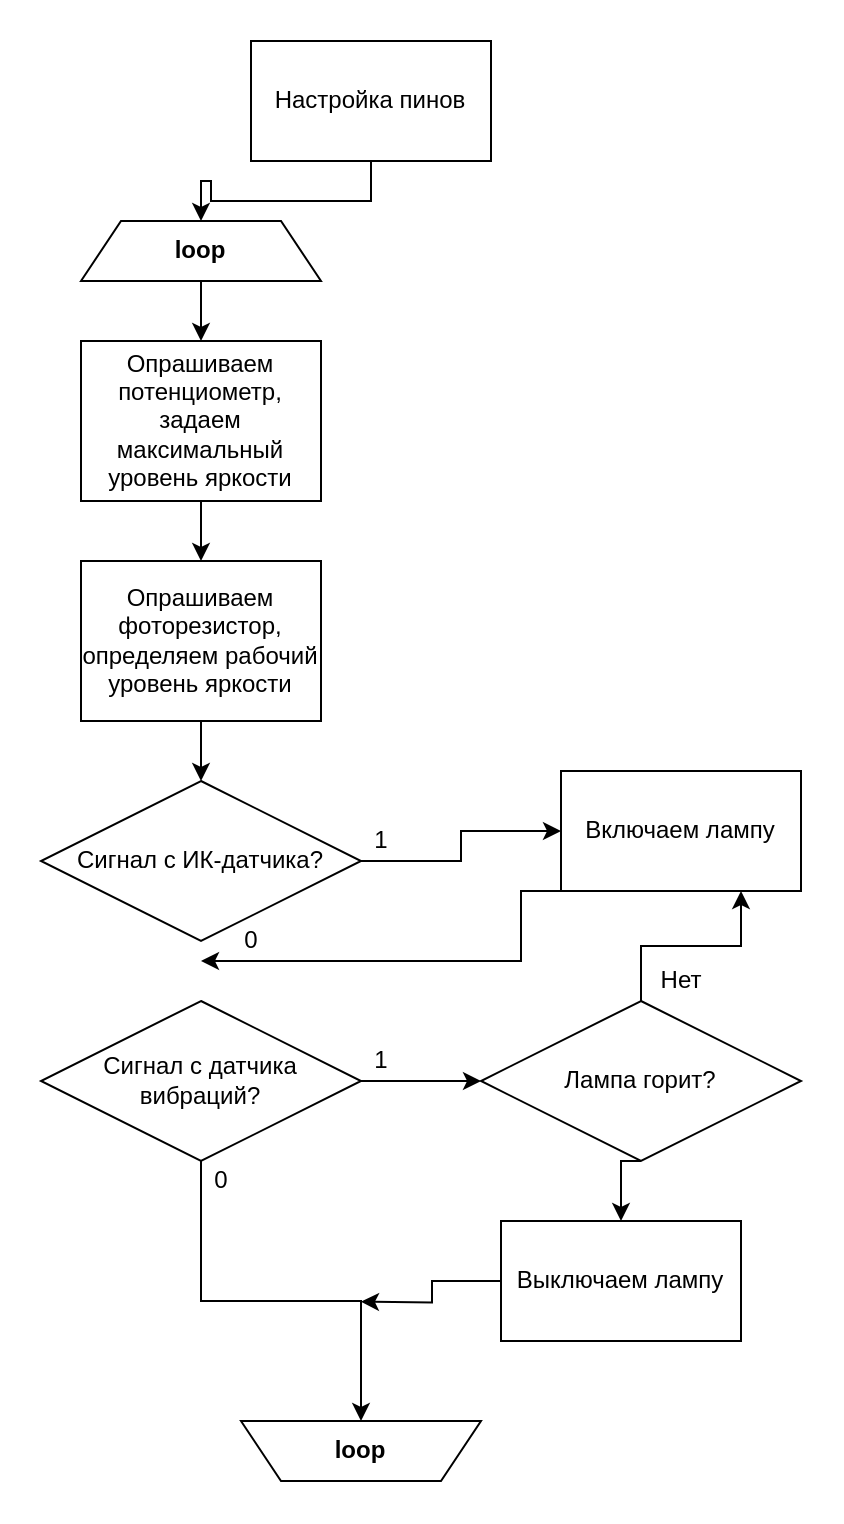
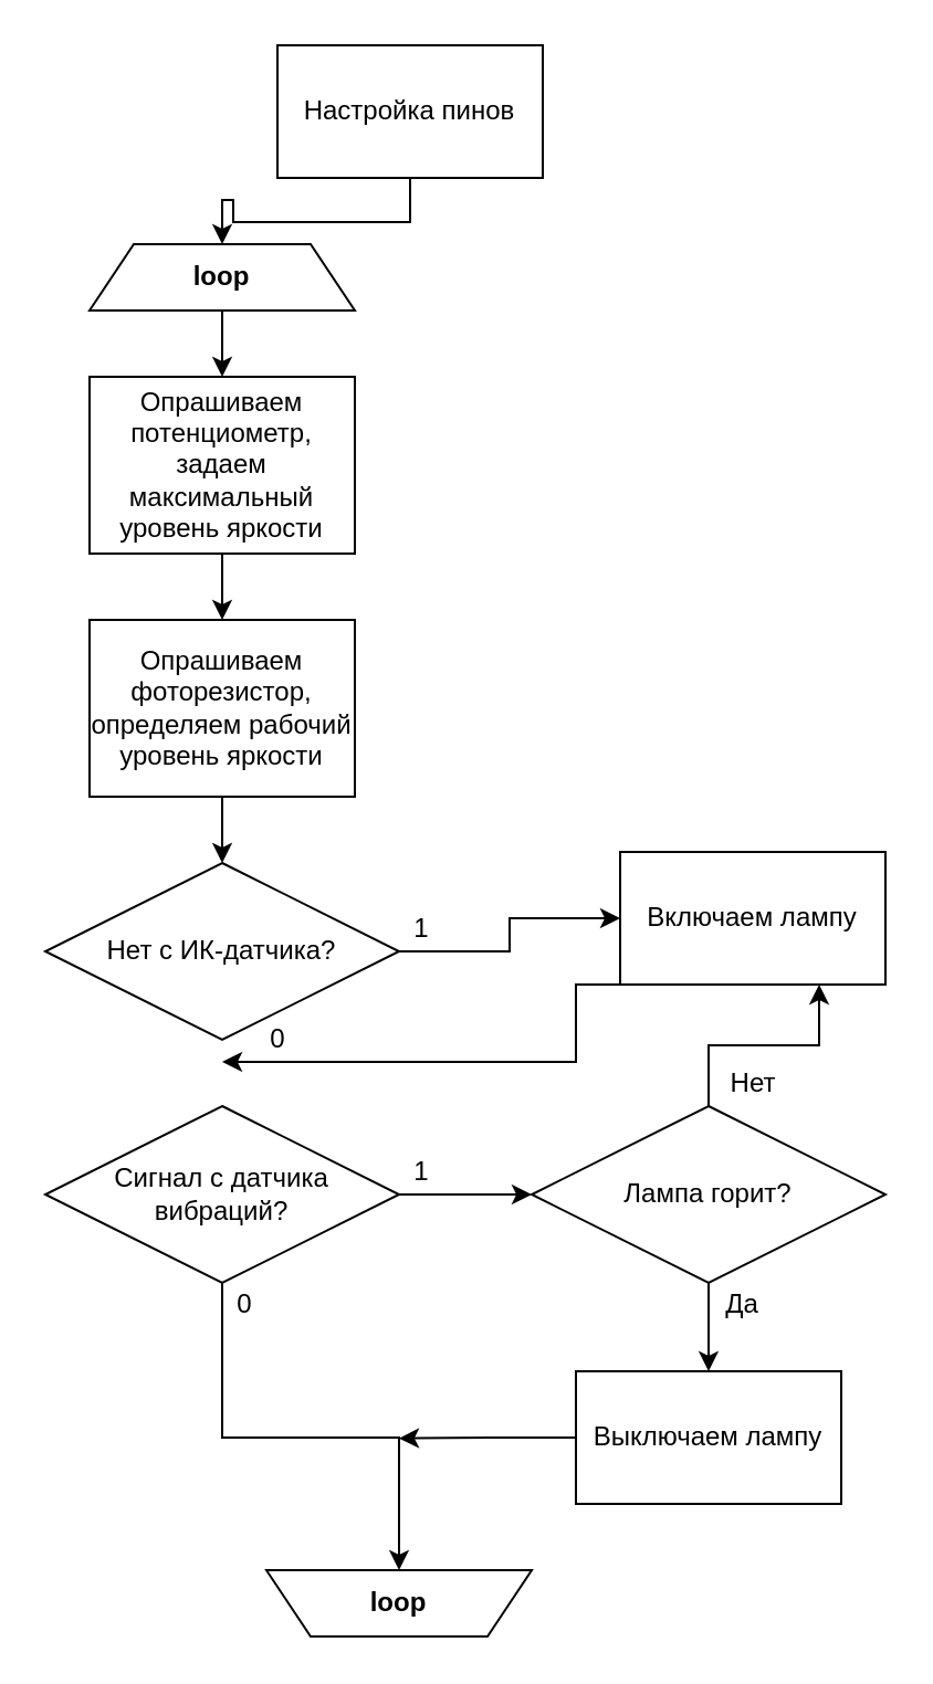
  <mxCell id="0" />
  <mxCell id="1" parent="0" />
  <mxCell id="2" style="edgeStyle=orthogonalEdgeStyle;rounded=0;orthogonalLoop=1;jettySize=auto;html=1;exitX=0.5;exitY=1;exitDx=0;exitDy=0;entryX=0.5;entryY=0;entryDx=0;entryDy=0;" edge="1" parent="1" source="3" target="5"><mxGeometry relative="1" as="geometry" /></mxCell>
  <mxCell id="3" value="Настройка пинов" style="rounded=0;whiteSpace=wrap;html=1;" vertex="1" parent="1"><mxGeometry x="125" y="20" width="120" height="60" as="geometry" /></mxCell>
  <mxCell id="4" style="edgeStyle=orthogonalEdgeStyle;rounded=0;orthogonalLoop=1;jettySize=auto;html=1;exitX=0.5;exitY=1;exitDx=0;exitDy=0;entryX=0.5;entryY=0;entryDx=0;entryDy=0;" edge="1" parent="1" source="5" target="9"><mxGeometry relative="1" as="geometry" /></mxCell>
  <mxCell id="5" value="&lt;b&gt;loop&lt;/b&gt;" style="shape=trapezoid;perimeter=trapezoidPerimeter;whiteSpace=wrap;html=1;fixedSize=1;" vertex="1" parent="1"><mxGeometry x="40" y="110" width="120" height="30" as="geometry" /></mxCell>
  <mxCell id="6" style="edgeStyle=orthogonalEdgeStyle;rounded=0;orthogonalLoop=1;jettySize=auto;html=1;exitX=1;exitY=0.5;exitDx=0;exitDy=0;" edge="1" parent="1" source="7" target="16"><mxGeometry relative="1" as="geometry" /></mxCell>
- <mxCell id="7" value="Сигнал с ИК-датчика?" style="rhombus;whiteSpace=wrap;html=1;" vertex="1" parent="1"><mxGeometry x="20" y="390" width="160" height="80" as="geometry" /></mxCell>
+ <mxCell id="7" value="Нет с ИК-датчика?" style="rhombus;whiteSpace=wrap;html=1;" vertex="1" parent="1"><mxGeometry x="20" y="390" width="160" height="80" as="geometry" /></mxCell>
  <mxCell id="8" style="edgeStyle=orthogonalEdgeStyle;rounded=0;orthogonalLoop=1;jettySize=auto;html=1;exitX=0.5;exitY=1;exitDx=0;exitDy=0;entryX=0.5;entryY=0;entryDx=0;entryDy=0;" edge="1" parent="1" source="9" target="11"><mxGeometry relative="1" as="geometry" /></mxCell>
  <mxCell id="9" value="Опрашиваем потенциометр, задаем максимальный уровень яркости" style="rounded=0;whiteSpace=wrap;html=1;" vertex="1" parent="1"><mxGeometry x="40" y="170" width="120" height="80" as="geometry" /></mxCell>
  <mxCell id="10" style="edgeStyle=orthogonalEdgeStyle;rounded=0;orthogonalLoop=1;jettySize=auto;html=1;exitX=0.5;exitY=1;exitDx=0;exitDy=0;entryX=0.5;entryY=0;entryDx=0;entryDy=0;" edge="1" parent="1" source="11" target="7"><mxGeometry relative="1" as="geometry" /></mxCell>
  <mxCell id="11" value="Опрашиваем фоторезистор, определяем рабочий уровень яркости" style="rounded=0;whiteSpace=wrap;html=1;" vertex="1" parent="1"><mxGeometry x="40" y="280" width="120" height="80" as="geometry" /></mxCell>
  <mxCell id="12" style="edgeStyle=orthogonalEdgeStyle;rounded=0;orthogonalLoop=1;jettySize=auto;html=1;exitX=1;exitY=0.5;exitDx=0;exitDy=0;entryX=0;entryY=0.5;entryDx=0;entryDy=0;" edge="1" parent="1" source="14" target="25"><mxGeometry relative="1" as="geometry" /></mxCell>
  <mxCell id="13" style="edgeStyle=orthogonalEdgeStyle;rounded=0;orthogonalLoop=1;jettySize=auto;html=1;exitX=0.5;exitY=1;exitDx=0;exitDy=0;entryX=0.5;entryY=0;entryDx=0;entryDy=0;" edge="1" parent="1" source="14" target="22"><mxGeometry relative="1" as="geometry"><Array as="points"><mxPoint x="100" y="650" /><mxPoint x="180" y="650" /></Array></mxGeometry></mxCell>
  <mxCell id="14" value="&lt;div&gt;Сигнал с датчика&lt;/div&gt;&lt;div&gt;вибраций?&lt;/div&gt;" style="rhombus;whiteSpace=wrap;html=1;" vertex="1" parent="1"><mxGeometry x="20" y="500" width="160" height="80" as="geometry" /></mxCell>
  <mxCell id="15" style="edgeStyle=orthogonalEdgeStyle;rounded=0;orthogonalLoop=1;jettySize=auto;html=1;exitX=0.25;exitY=1;exitDx=0;exitDy=0;" edge="1" parent="1" source="16"><mxGeometry relative="1" as="geometry"><mxPoint x="100" y="480" as="targetPoint" /><Array as="points"><mxPoint x="260" y="480" /></Array></mxGeometry></mxCell>
  <mxCell id="16" value="Включаем лампу" style="rounded=0;whiteSpace=wrap;html=1;" vertex="1" parent="1"><mxGeometry x="280" y="385" width="120" height="60" as="geometry" /></mxCell>
  <mxCell id="17" value="1" style="text;html=1;align=center;verticalAlign=middle;resizable=0;points=[];autosize=1;strokeColor=none;fillColor=none;" vertex="1" parent="1"><mxGeometry x="180" y="410" width="20" height="20" as="geometry" /></mxCell>
  <mxCell id="18" value="1" style="text;html=1;align=center;verticalAlign=middle;resizable=0;points=[];autosize=1;strokeColor=none;fillColor=none;" vertex="1" parent="1"><mxGeometry x="180" y="520" width="20" height="20" as="geometry" /></mxCell>
  <mxCell id="19" value="&lt;div&gt;0&lt;/div&gt;" style="text;html=1;align=center;verticalAlign=middle;resizable=0;points=[];autosize=1;strokeColor=none;fillColor=none;" vertex="1" parent="1"><mxGeometry x="115" y="460" width="20" height="20" as="geometry" /></mxCell>
  <mxCell id="20" style="edgeStyle=orthogonalEdgeStyle;rounded=0;orthogonalLoop=1;jettySize=auto;html=1;exitX=0;exitY=0.5;exitDx=0;exitDy=0;" edge="1" parent="1" source="21"><mxGeometry relative="1" as="geometry"><mxPoint x="180" y="650.348" as="targetPoint" /></mxGeometry></mxCell>
- <mxCell id="21" value="Выключаем лампу" style="rounded=0;whiteSpace=wrap;html=1;" vertex="1" parent="1"><mxGeometry x="250" y="610" width="120" height="60" as="geometry" /></mxCell>
+ <mxCell id="21" value="Выключаем лампу" style="rounded=0;whiteSpace=wrap;html=1;" vertex="1" parent="1"><mxGeometry x="260" y="620" width="120" height="60" as="geometry" /></mxCell>
  <mxCell id="22" value="&lt;b&gt;loop&lt;/b&gt;" style="shape=trapezoid;perimeter=trapezoidPerimeter;whiteSpace=wrap;html=1;fixedSize=1;flipV=1;" vertex="1" parent="1"><mxGeometry x="120" y="710" width="120" height="30" as="geometry" /></mxCell>
  <mxCell id="23" style="edgeStyle=orthogonalEdgeStyle;rounded=0;orthogonalLoop=1;jettySize=auto;html=1;exitX=0.5;exitY=0;exitDx=0;exitDy=0;entryX=0.75;entryY=1;entryDx=0;entryDy=0;" edge="1" parent="1" source="25" target="16"><mxGeometry relative="1" as="geometry" /></mxCell>
  <mxCell id="24" style="edgeStyle=orthogonalEdgeStyle;rounded=0;orthogonalLoop=1;jettySize=auto;html=1;exitX=0.5;exitY=1;exitDx=0;exitDy=0;entryX=0.5;entryY=0;entryDx=0;entryDy=0;" edge="1" parent="1" source="25" target="21"><mxGeometry relative="1" as="geometry" /></mxCell>
  <mxCell id="25" value="Лампа горит?" style="rhombus;whiteSpace=wrap;html=1;" vertex="1" parent="1"><mxGeometry x="240" y="500" width="160" height="80" as="geometry" /></mxCell>
  <mxCell id="26" value="Нет" style="text;html=1;align=center;verticalAlign=middle;resizable=0;points=[];autosize=1;strokeColor=none;fillColor=none;" vertex="1" parent="1"><mxGeometry x="320" y="480" width="40" height="20" as="geometry" /></mxCell>
  <mxCell id="27" value="0" style="text;html=1;align=center;verticalAlign=middle;resizable=0;points=[];autosize=1;strokeColor=none;fillColor=none;" vertex="1" parent="1"><mxGeometry x="100" y="580" width="20" height="20" as="geometry" /></mxCell>
+ <mxCell id="28" value="Да" style="text;html=1;align=center;verticalAlign=middle;resizable=0;points=[];autosize=1;strokeColor=none;fillColor=none;" vertex="1" parent="1"><mxGeometry x="320" y="580" width="30" height="20" as="geometry" /></mxCell>
